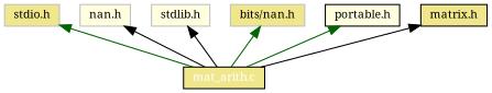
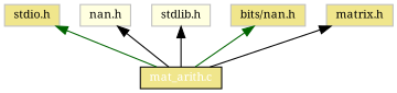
  digraph {
    fontname="Noto Serif"
    node [color=grey75 fillcolor=khaki fontname="Noto Serif" fontsize=10 shape=box style=filled]
    edge [color=darkgreen dir=back fontname="Noto Serif" fontsize=10 style=solid]
    n1 [color=black fontcolor=white height=0.2 label="mat_arith.c" width=0.4]
    n2 [height=0.2 label="stdio.h" width=0.4]
    n3 [fillcolor=lightyellow height=0.2 label="nan.h" width=0.4]
    n4 [fillcolor=lightyellow height=0.2 label="stdlib.h" width=0.4]
    n5 [height=0.2 label="bits/nan.h" width=0.4]
-   n6 [color=black fillcolor=lightyellow height=0.2 label="portable.h" width=0.4]
-   n7 [color=black height=0.2 label="matrix.h" width=0.4]
+   n7 [height=0.2 label="matrix.h" width=0.4]
    n2 -> n1
    n3 -> n1 [color=black]
    n4 -> n1 [color=black]
    n5 -> n1
-   n6 -> n1
    n7 -> n1 [color=black]
  }
